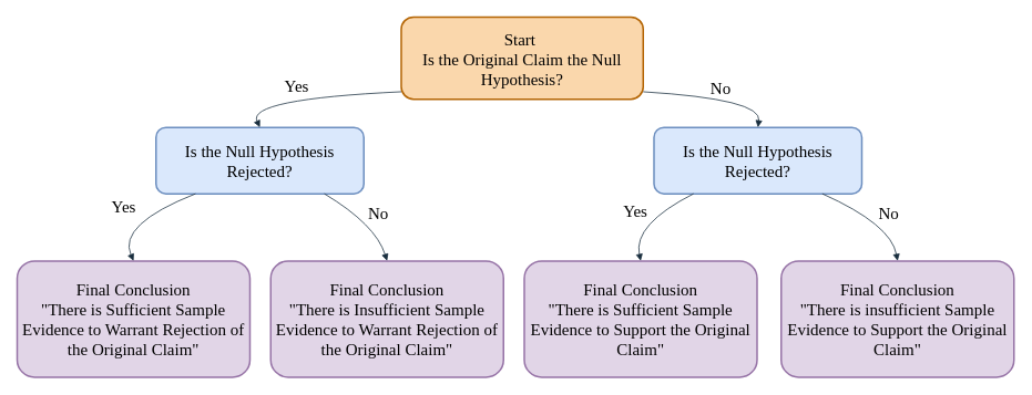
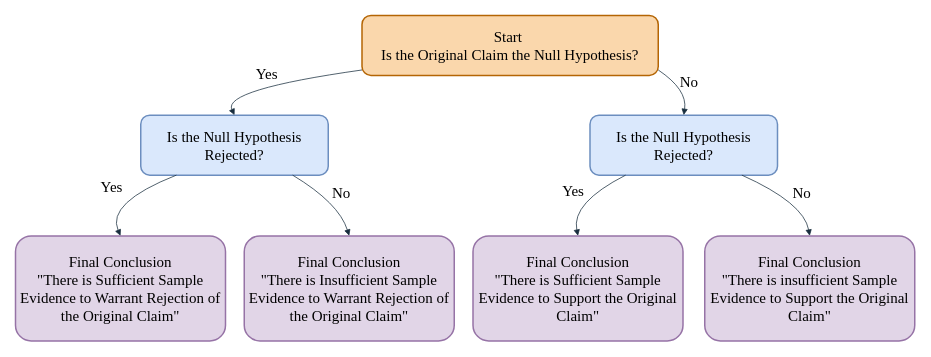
  <mxCell id="0" />
  <mxCell id="1" parent="0" />
- <mxCell id="2" value="Start &#10;Is the Original Claim the Null Hypothesis?" style="whiteSpace=wrap;strokeWidth=2;rounded=1;labelBackgroundColor=none;fillColor=#fad7ac;strokeColor=#b46504;fontFamily=Ariel;fontSize=20;" vertex="1" parent="1"><mxGeometry x="482" y="20" width="291" height="99" as="geometry" /></mxCell>
+ <mxCell id="2" value="Start &#10;Is the Original Claim the Null Hypothesis?" style="whiteSpace=wrap;strokeWidth=2;rounded=1;labelBackgroundColor=none;fillColor=#fad7ac;strokeColor=#b46504;fontFamily=Ariel;fontSize=20;" vertex="1" parent="1"><mxGeometry x="482" y="20" width="395" height="80" as="geometry" /></mxCell>
  <mxCell id="3" value="Is the Null Hypothesis Rejected?" style="whiteSpace=wrap;strokeWidth=2;fillColor=#dae8fc;strokeColor=#6c8ebf;rounded=1;labelBackgroundColor=none;fontFamily=Ariel;fontSize=20;" vertex="1" parent="1"><mxGeometry x="187" y="153" width="250" height="80" as="geometry" /></mxCell>
  <mxCell id="4" value="Is the Null Hypothesis Rejected?" style="whiteSpace=wrap;strokeWidth=2;rounded=1;labelBackgroundColor=none;fillColor=#dae8fc;strokeColor=#6c8ebf;fontSize=20;fontFamily=Ariel;" vertex="1" parent="1"><mxGeometry x="786" y="153" width="250" height="80" as="geometry" /></mxCell>
  <mxCell id="5" value="Final Conclusion&#10;&quot;There is Sufficient Sample Evidence to Warrant Rejection of the Original Claim&quot;" style="whiteSpace=wrap;strokeWidth=2;rounded=1;labelBackgroundColor=none;fillColor=#e1d5e7;strokeColor=#9673a6;fontFamily=Ariel;fontSize=20;" vertex="1" parent="1"><mxGeometry x="20" y="314" width="280" height="140" as="geometry" /></mxCell>
  <mxCell id="6" value="Final Conclusion&#10;&quot;There is Insufficient Sample Evidence to Warrant Rejection of the Original Claim&quot;" style="whiteSpace=wrap;strokeWidth=2;rounded=1;labelBackgroundColor=none;fillColor=#e1d5e7;strokeColor=#9673a6;fontFamily=Ariel;fontSize=20;" vertex="1" parent="1"><mxGeometry x="325" y="314" width="280" height="140" as="geometry" /></mxCell>
  <mxCell id="7" value="Final Conclusion&#10;&quot;There is Sufficient Sample Evidence to Support the Original Claim&quot;" style="whiteSpace=wrap;strokeWidth=2;rounded=1;labelBackgroundColor=none;fillColor=#e1d5e7;strokeColor=#9673a6;fontFamily=Ariel;fontSize=20;" vertex="1" parent="1"><mxGeometry x="630" y="314" width="280" height="140" as="geometry" /></mxCell>
  <mxCell id="8" value="Final Conclusion&#10;&quot;There is insufficient Sample Evidence to Support the Original Claim&quot;" style="whiteSpace=wrap;strokeWidth=2;rounded=1;labelBackgroundColor=none;fillColor=#e1d5e7;strokeColor=#9673a6;fontFamily=Ariel;fontSize=20;" vertex="1" parent="1"><mxGeometry x="939" y="314" width="280" height="140" as="geometry" /></mxCell>
  <mxCell id="9" value="Yes" style="curved=1;startArrow=none;endArrow=block;exitX=0;exitY=0.91;entryX=0.5;entryY=0;rounded=1;labelBackgroundColor=none;strokeColor=#182E3E;fontColor=default;fontSize=20;fontFamily=Ariel;" edge="1" parent="1" source="2" target="3"><mxGeometry x="0.114" y="-14" relative="1" as="geometry"><Array as="points"><mxPoint x="296" y="119" /></Array><mxPoint as="offset" /></mxGeometry></mxCell>
  <mxCell id="10" value="No" style="curved=1;startArrow=none;endArrow=block;exitX=1;exitY=0.91;entryX=0.5;entryY=0;rounded=1;labelBackgroundColor=none;strokeColor=#182E3E;fontColor=default;fontSize=20;fontFamily=Ariel;" edge="1" parent="1" source="2" target="4"><mxGeometry x="0.054" y="12" relative="1" as="geometry"><Array as="points"><mxPoint x="916" y="119" /></Array><mxPoint x="-1" as="offset" /></mxGeometry></mxCell>
  <mxCell id="11" value="Yes" style="curved=1;startArrow=none;endArrow=block;exitX=0.19;exitY=1;entryX=0.5;entryY=0;rounded=1;labelBackgroundColor=none;strokeColor=#182E3E;fontColor=default;fontFamily=Ariel;fontSize=20;" edge="1" parent="1" source="3" target="5"><mxGeometry x="0.146" y="-19" relative="1" as="geometry"><Array as="points"><mxPoint x="141" y="270" /></Array><mxPoint as="offset" /></mxGeometry></mxCell>
  <mxCell id="12" value="No" style="curved=1;startArrow=none;endArrow=block;exitX=0.81;exitY=1;entryX=0.5;entryY=0;rounded=1;labelBackgroundColor=none;strokeColor=#182E3E;fontColor=default;fontFamily=Ariel;fontSize=20;" edge="1" parent="1" source="3" target="6"><mxGeometry x="0.14" y="15" relative="1" as="geometry"><Array as="points"><mxPoint x="451" y="270" /></Array><mxPoint as="offset" /></mxGeometry></mxCell>
  <mxCell id="13" value="Yes" style="curved=1;startArrow=none;endArrow=block;exitX=0.19;exitY=1;entryX=0.5;entryY=0;rounded=1;labelBackgroundColor=none;strokeColor=#182E3E;fontColor=default;fontSize=20;fontFamily=Ariel;" edge="1" parent="1" source="4" target="7"><mxGeometry x="0.131" y="-14" relative="1" as="geometry"><Array as="points"><mxPoint x="761" y="270" /></Array><mxPoint as="offset" /></mxGeometry></mxCell>
  <mxCell id="14" value="No" style="curved=1;startArrow=none;endArrow=block;exitX=0.81;exitY=1;entryX=0.5;entryY=0;rounded=1;labelBackgroundColor=none;strokeColor=#182E3E;fontColor=default;fontFamily=Ariel;fontSize=20;" edge="1" parent="1" source="4" target="8"><mxGeometry x="0.208" y="13" relative="1" as="geometry"><Array as="points"><mxPoint x="1071" y="270" /></Array><mxPoint as="offset" /></mxGeometry></mxCell>
